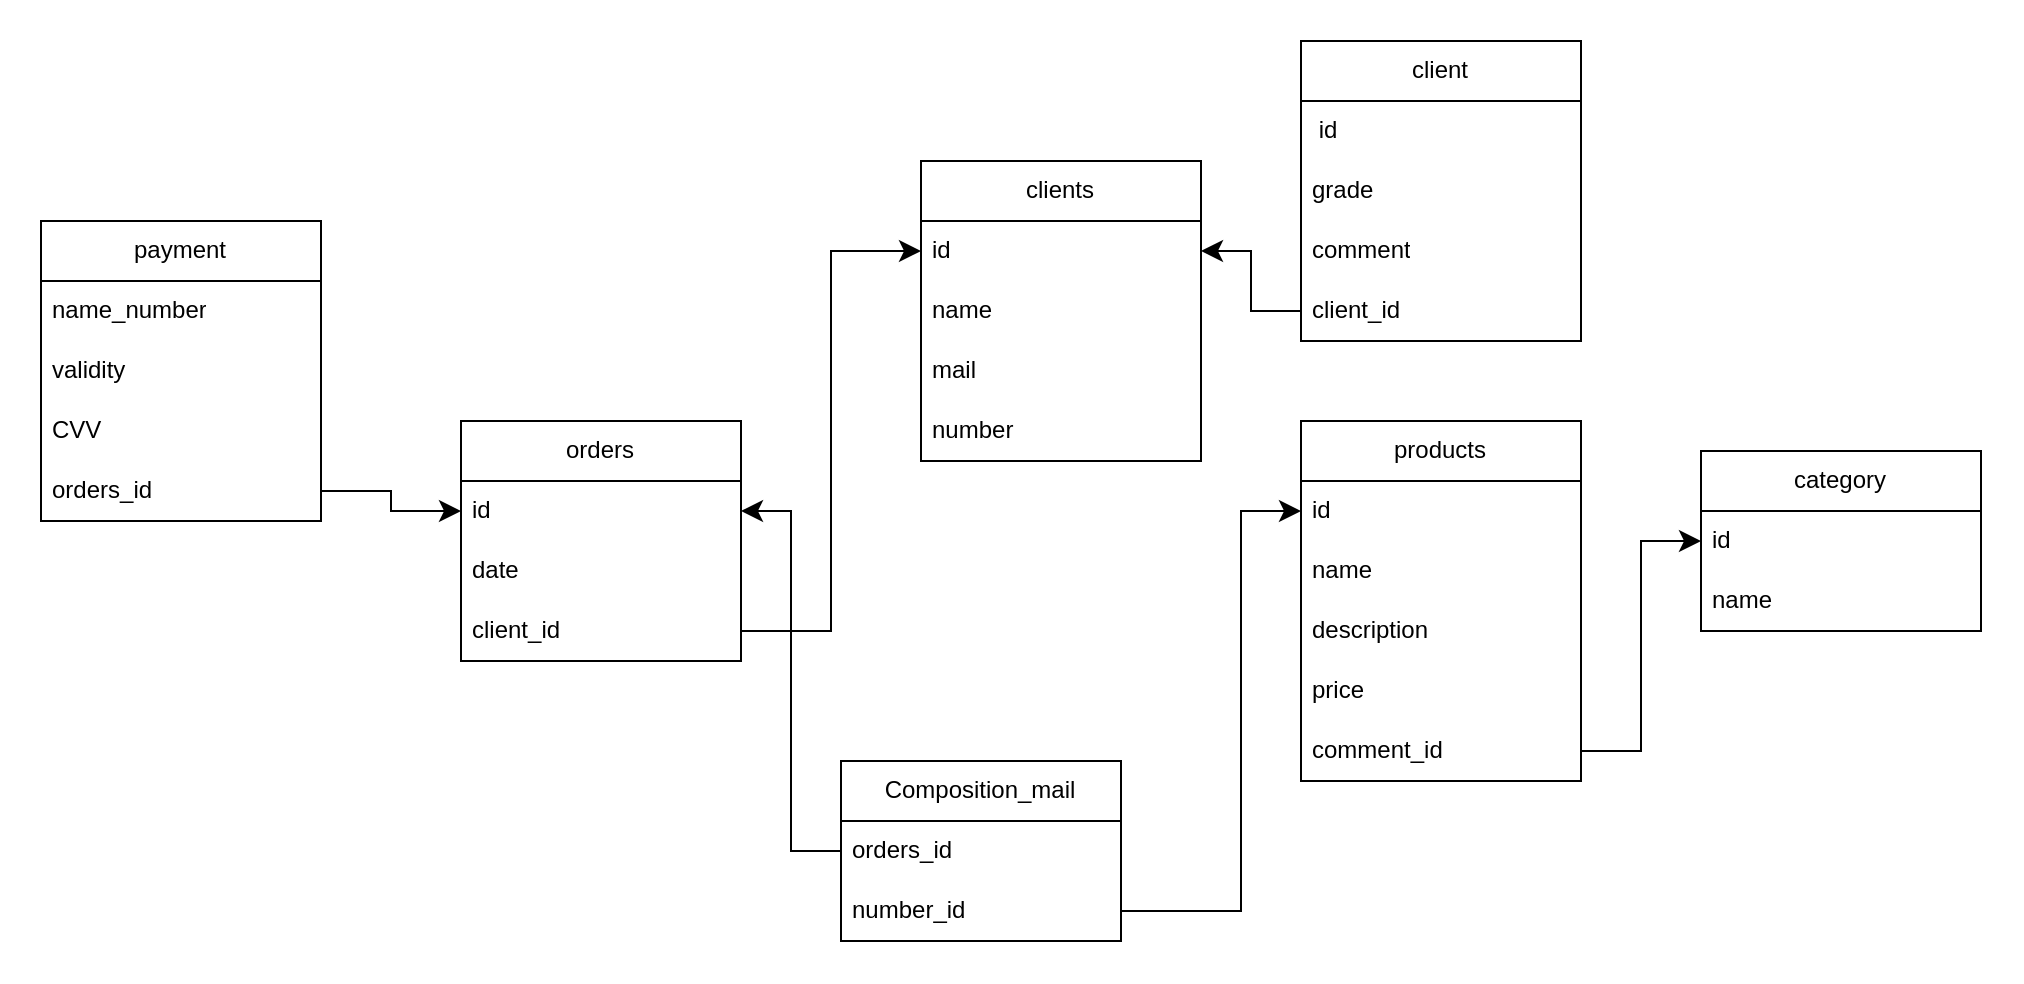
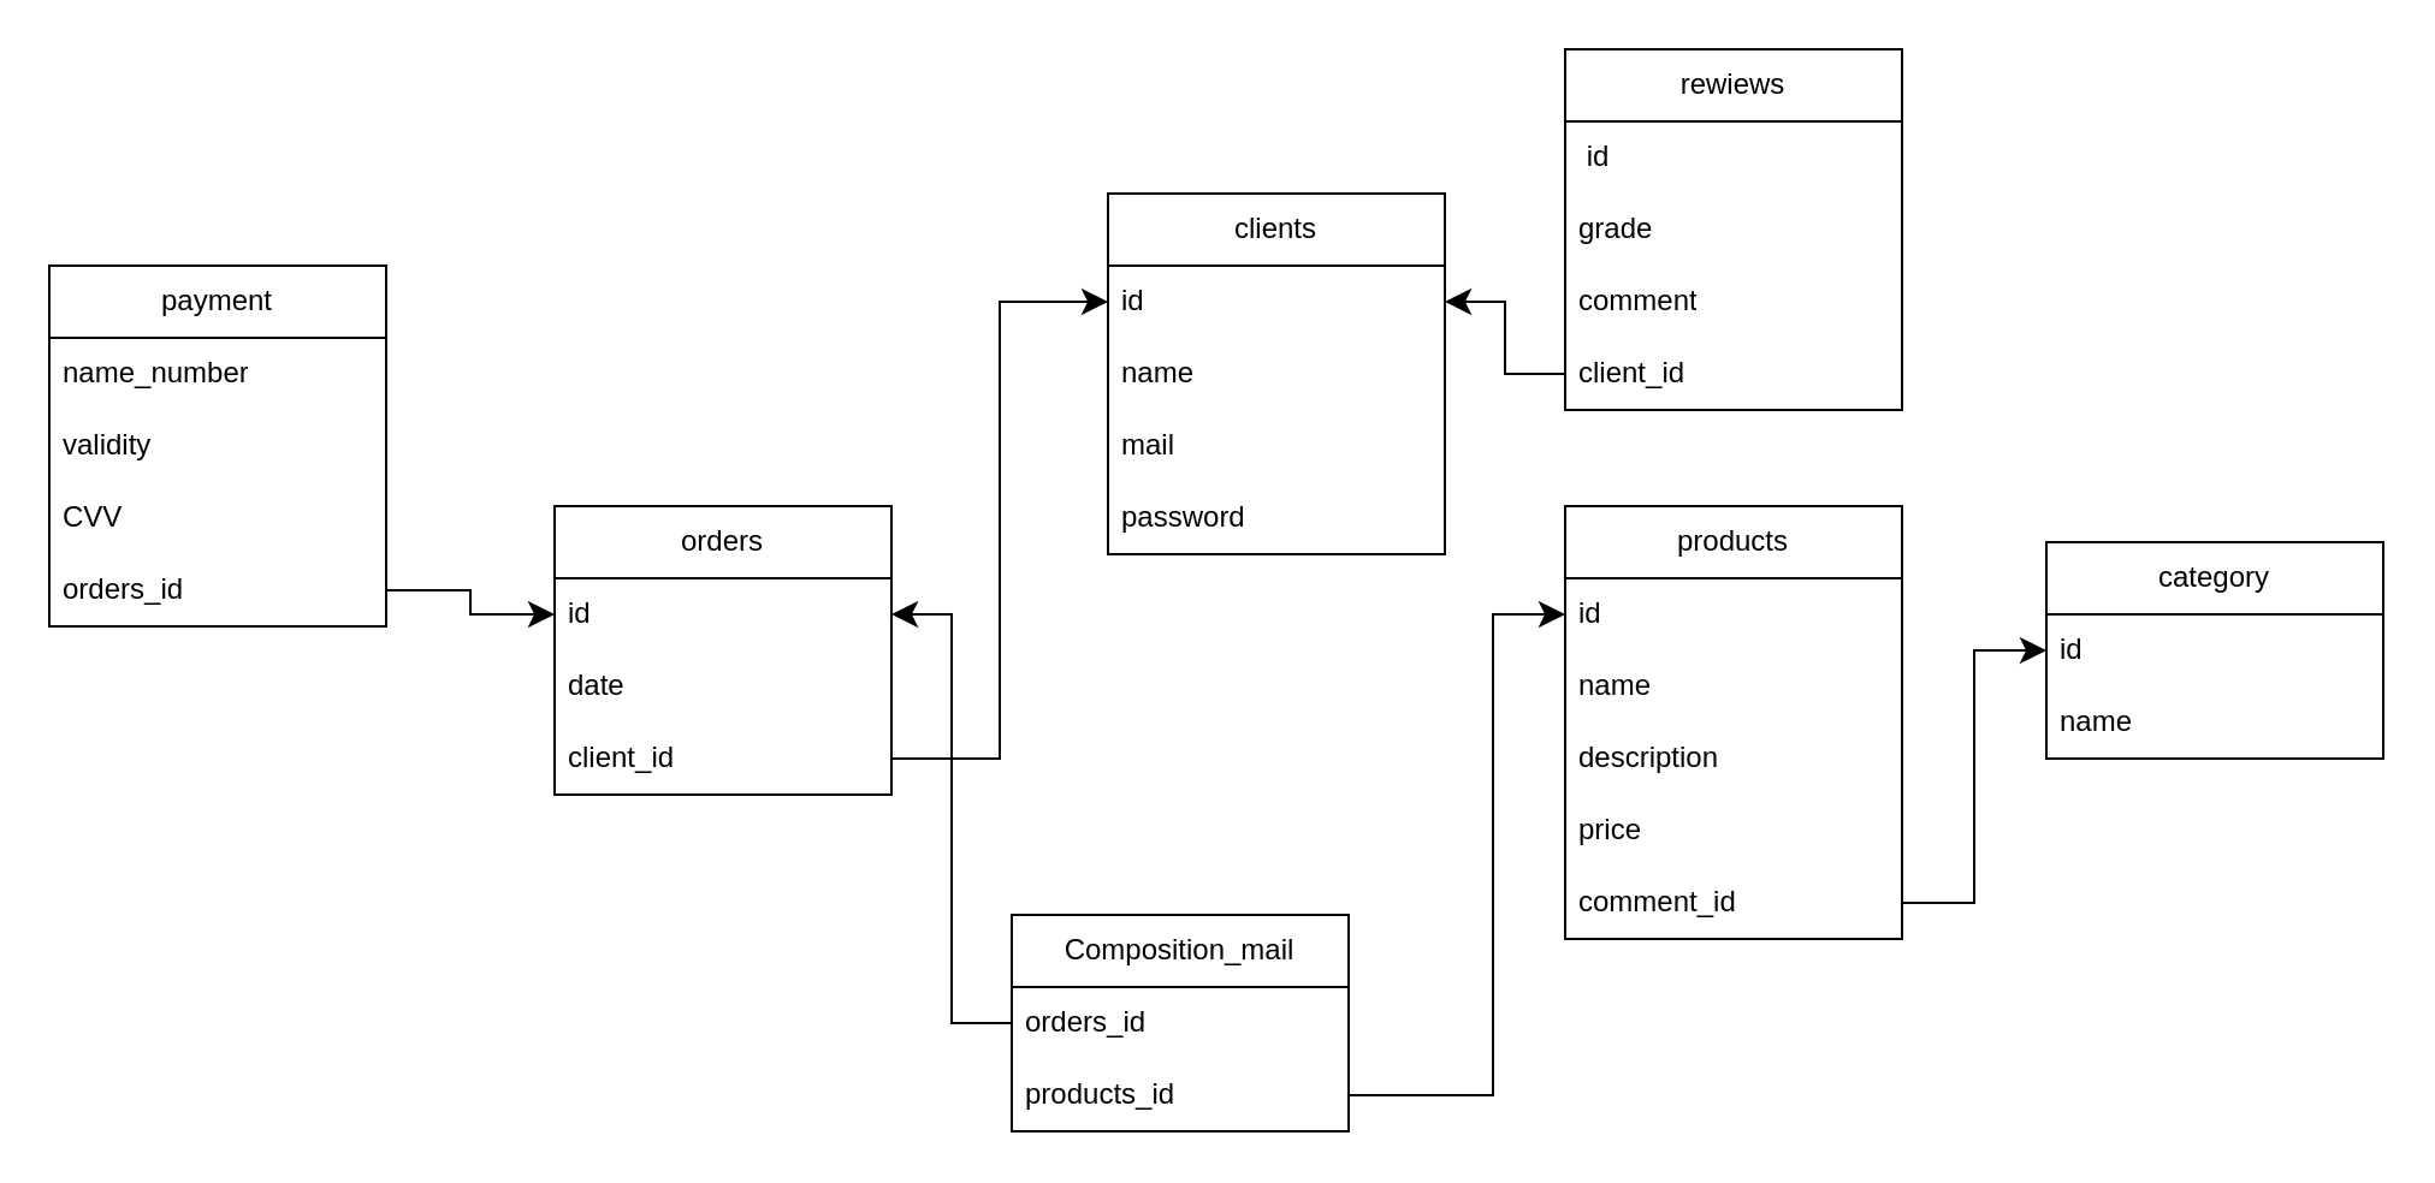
  <mxCell id="0" />
  <mxCell id="1" parent="0" />
  <mxCell id="2" value="clients" style="swimlane;fontStyle=0;childLayout=stackLayout;horizontal=1;startSize=30;horizontalStack=0;resizeParent=1;resizeParentMax=0;resizeLast=0;collapsible=1;marginBottom=0;whiteSpace=wrap;html=1;" parent="1" vertex="1"><mxGeometry x="460" y="80" width="140" height="150" as="geometry" /></mxCell>
  <mxCell id="3" value="id" style="text;strokeColor=none;fillColor=none;align=left;verticalAlign=middle;spacingLeft=4;spacingRight=4;overflow=hidden;points=[[0,0.5],[1,0.5]];portConstraint=eastwest;rotatable=0;whiteSpace=wrap;html=1;" parent="2" vertex="1"><mxGeometry y="30" width="140" height="30" as="geometry" /></mxCell>
  <mxCell id="4" value="name" style="text;strokeColor=none;fillColor=none;align=left;verticalAlign=middle;spacingLeft=4;spacingRight=4;overflow=hidden;points=[[0,0.5],[1,0.5]];portConstraint=eastwest;rotatable=0;whiteSpace=wrap;html=1;" parent="2" vertex="1"><mxGeometry y="60" width="140" height="30" as="geometry" /></mxCell>
  <mxCell id="5" value="mail" style="text;strokeColor=none;fillColor=none;align=left;verticalAlign=middle;spacingLeft=4;spacingRight=4;overflow=hidden;points=[[0,0.5],[1,0.5]];portConstraint=eastwest;rotatable=0;whiteSpace=wrap;html=1;" parent="2" vertex="1"><mxGeometry y="90" width="140" height="30" as="geometry" /></mxCell>
- <mxCell id="6" value="number" style="text;strokeColor=none;fillColor=none;align=left;verticalAlign=middle;spacingLeft=4;spacingRight=4;overflow=hidden;points=[[0,0.5],[1,0.5]];portConstraint=eastwest;rotatable=0;whiteSpace=wrap;html=1;" parent="2" vertex="1"><mxGeometry y="120" width="140" height="30" as="geometry" /></mxCell>
+ <mxCell id="6" value="password" style="text;strokeColor=none;fillColor=none;align=left;verticalAlign=middle;spacingLeft=4;spacingRight=4;overflow=hidden;points=[[0,0.5],[1,0.5]];portConstraint=eastwest;rotatable=0;whiteSpace=wrap;html=1;" parent="2" vertex="1"><mxGeometry y="120" width="140" height="30" as="geometry" /></mxCell>
  <mxCell id="7" value="category" style="swimlane;fontStyle=0;childLayout=stackLayout;horizontal=1;startSize=30;horizontalStack=0;resizeParent=1;resizeParentMax=0;resizeLast=0;collapsible=1;marginBottom=0;whiteSpace=wrap;html=1;" parent="1" vertex="1"><mxGeometry x="850" y="225" width="140" height="90" as="geometry" /></mxCell>
  <mxCell id="8" value="id" style="text;strokeColor=none;fillColor=none;align=left;verticalAlign=middle;spacingLeft=4;spacingRight=4;overflow=hidden;points=[[0,0.5],[1,0.5]];portConstraint=eastwest;rotatable=0;whiteSpace=wrap;html=1;" parent="7" vertex="1"><mxGeometry y="30" width="140" height="30" as="geometry" /></mxCell>
  <mxCell id="9" value="name" style="text;strokeColor=none;fillColor=none;align=left;verticalAlign=middle;spacingLeft=4;spacingRight=4;overflow=hidden;points=[[0,0.5],[1,0.5]];portConstraint=eastwest;rotatable=0;whiteSpace=wrap;html=1;" parent="7" vertex="1"><mxGeometry y="60" width="140" height="30" as="geometry" /></mxCell>
  <mxCell id="10" value="products" style="swimlane;fontStyle=0;childLayout=stackLayout;horizontal=1;startSize=30;horizontalStack=0;resizeParent=1;resizeParentMax=0;resizeLast=0;collapsible=1;marginBottom=0;whiteSpace=wrap;html=1;" parent="1" vertex="1"><mxGeometry x="650" y="210" width="140" height="180" as="geometry" /></mxCell>
  <mxCell id="11" value="id" style="text;strokeColor=none;fillColor=none;align=left;verticalAlign=middle;spacingLeft=4;spacingRight=4;overflow=hidden;points=[[0,0.5],[1,0.5]];portConstraint=eastwest;rotatable=0;whiteSpace=wrap;html=1;" parent="10" vertex="1"><mxGeometry y="30" width="140" height="30" as="geometry" /></mxCell>
  <mxCell id="12" value="name" style="text;strokeColor=none;fillColor=none;align=left;verticalAlign=middle;spacingLeft=4;spacingRight=4;overflow=hidden;points=[[0,0.5],[1,0.5]];portConstraint=eastwest;rotatable=0;whiteSpace=wrap;html=1;" parent="10" vertex="1"><mxGeometry y="60" width="140" height="30" as="geometry" /></mxCell>
  <mxCell id="13" value="description" style="text;strokeColor=none;fillColor=none;align=left;verticalAlign=middle;spacingLeft=4;spacingRight=4;overflow=hidden;points=[[0,0.5],[1,0.5]];portConstraint=eastwest;rotatable=0;whiteSpace=wrap;html=1;" parent="10" vertex="1"><mxGeometry y="90" width="140" height="30" as="geometry" /></mxCell>
  <mxCell id="14" value="price" style="text;strokeColor=none;fillColor=none;align=left;verticalAlign=middle;spacingLeft=4;spacingRight=4;overflow=hidden;points=[[0,0.5],[1,0.5]];portConstraint=eastwest;rotatable=0;whiteSpace=wrap;html=1;" parent="10" vertex="1"><mxGeometry y="120" width="140" height="30" as="geometry" /></mxCell>
  <mxCell id="15" value="comment_id" style="text;strokeColor=none;fillColor=none;align=left;verticalAlign=middle;spacingLeft=4;spacingRight=4;overflow=hidden;points=[[0,0.5],[1,0.5]];portConstraint=eastwest;rotatable=0;whiteSpace=wrap;html=1;" parent="10" vertex="1"><mxGeometry y="150" width="140" height="30" as="geometry" /></mxCell>
  <mxCell id="16" value="orders" style="swimlane;fontStyle=0;childLayout=stackLayout;horizontal=1;startSize=30;horizontalStack=0;resizeParent=1;resizeParentMax=0;resizeLast=0;collapsible=1;marginBottom=0;whiteSpace=wrap;html=1;" parent="1" vertex="1"><mxGeometry x="230" y="210" width="140" height="120" as="geometry" /></mxCell>
  <mxCell id="17" value="id" style="text;strokeColor=none;fillColor=none;align=left;verticalAlign=middle;spacingLeft=4;spacingRight=4;overflow=hidden;points=[[0,0.5],[1,0.5]];portConstraint=eastwest;rotatable=0;whiteSpace=wrap;html=1;" parent="16" vertex="1"><mxGeometry y="30" width="140" height="30" as="geometry" /></mxCell>
  <mxCell id="18" value="date" style="text;strokeColor=none;fillColor=none;align=left;verticalAlign=middle;spacingLeft=4;spacingRight=4;overflow=hidden;points=[[0,0.5],[1,0.5]];portConstraint=eastwest;rotatable=0;whiteSpace=wrap;html=1;" parent="16" vertex="1"><mxGeometry y="60" width="140" height="30" as="geometry" /></mxCell>
  <mxCell id="19" value="client_id" style="text;strokeColor=none;fillColor=none;align=left;verticalAlign=middle;spacingLeft=4;spacingRight=4;overflow=hidden;points=[[0,0.5],[1,0.5]];portConstraint=eastwest;rotatable=0;whiteSpace=wrap;html=1;" parent="16" vertex="1"><mxGeometry y="90" width="140" height="30" as="geometry" /></mxCell>
  <mxCell id="20" value="Composition_mail" style="swimlane;fontStyle=0;childLayout=stackLayout;horizontal=1;startSize=30;horizontalStack=0;resizeParent=1;resizeParentMax=0;resizeLast=0;collapsible=1;marginBottom=0;whiteSpace=wrap;html=1;" parent="1" vertex="1"><mxGeometry x="420" y="380" width="140" height="90" as="geometry" /></mxCell>
  <mxCell id="21" value="orders_id" style="text;strokeColor=none;fillColor=none;align=left;verticalAlign=middle;spacingLeft=4;spacingRight=4;overflow=hidden;points=[[0,0.5],[1,0.5]];portConstraint=eastwest;rotatable=0;whiteSpace=wrap;html=1;" parent="20" vertex="1"><mxGeometry y="30" width="140" height="30" as="geometry" /></mxCell>
- <mxCell id="22" value="number_id" style="text;strokeColor=none;fillColor=none;align=left;verticalAlign=middle;spacingLeft=4;spacingRight=4;overflow=hidden;points=[[0,0.5],[1,0.5]];portConstraint=eastwest;rotatable=0;whiteSpace=wrap;html=1;" parent="20" vertex="1"><mxGeometry y="60" width="140" height="30" as="geometry" /></mxCell>
+ <mxCell id="22" value="products_id" style="text;strokeColor=none;fillColor=none;align=left;verticalAlign=middle;spacingLeft=4;spacingRight=4;overflow=hidden;points=[[0,0.5],[1,0.5]];portConstraint=eastwest;rotatable=0;whiteSpace=wrap;html=1;" parent="20" vertex="1"><mxGeometry y="60" width="140" height="30" as="geometry" /></mxCell>
  <mxCell id="23" value="" style="edgeStyle=elbowEdgeStyle;elbow=horizontal;endArrow=classic;html=1;curved=0;rounded=0;endSize=8;startSize=8;exitX=1;exitY=0.5;exitDx=0;exitDy=0;entryX=0;entryY=0.5;entryDx=0;entryDy=0;" parent="1" source="19" target="3" edge="1"><mxGeometry width="50" height="50" relative="1" as="geometry"><mxPoint x="550" y="410" as="sourcePoint" /><mxPoint x="600" y="360" as="targetPoint" /></mxGeometry></mxCell>
  <mxCell id="24" value="" style="edgeStyle=elbowEdgeStyle;elbow=horizontal;endArrow=classic;html=1;curved=0;rounded=0;endSize=8;startSize=8;exitX=1;exitY=0.5;exitDx=0;exitDy=0;entryX=0;entryY=0.5;entryDx=0;entryDy=0;" parent="1" source="15" target="8" edge="1"><mxGeometry width="50" height="50" relative="1" as="geometry"><mxPoint x="550" y="410" as="sourcePoint" /><mxPoint x="600" y="360" as="targetPoint" /></mxGeometry></mxCell>
  <mxCell id="25" value="" style="edgeStyle=elbowEdgeStyle;elbow=horizontal;endArrow=classic;html=1;curved=0;rounded=0;endSize=8;startSize=8;exitX=1;exitY=0.5;exitDx=0;exitDy=0;entryX=0;entryY=0.5;entryDx=0;entryDy=0;" parent="1" source="22" target="11" edge="1"><mxGeometry width="50" height="50" relative="1" as="geometry"><mxPoint x="630" y="500" as="sourcePoint" /><mxPoint x="640" y="260" as="targetPoint" /><Array as="points"><mxPoint x="620" y="380" /></Array></mxGeometry></mxCell>
  <mxCell id="26" value="" style="edgeStyle=elbowEdgeStyle;elbow=horizontal;endArrow=classic;html=1;curved=0;rounded=0;endSize=8;startSize=8;exitX=0;exitY=0.5;exitDx=0;exitDy=0;entryX=1;entryY=0.5;entryDx=0;entryDy=0;" parent="1" source="21" target="17" edge="1"><mxGeometry width="50" height="50" relative="1" as="geometry"><mxPoint x="670" y="410" as="sourcePoint" /><mxPoint x="360" y="470" as="targetPoint" /></mxGeometry></mxCell>
  <mxCell id="27" value="payment" style="swimlane;fontStyle=0;childLayout=stackLayout;horizontal=1;startSize=30;horizontalStack=0;resizeParent=1;resizeParentMax=0;resizeLast=0;collapsible=1;marginBottom=0;whiteSpace=wrap;html=1;" parent="1" vertex="1"><mxGeometry x="20" y="110" width="140" height="150" as="geometry" /></mxCell>
  <mxCell id="28" value="name_number" style="text;strokeColor=none;fillColor=none;align=left;verticalAlign=middle;spacingLeft=4;spacingRight=4;overflow=hidden;points=[[0,0.5],[1,0.5]];portConstraint=eastwest;rotatable=0;whiteSpace=wrap;html=1;" parent="27" vertex="1"><mxGeometry y="30" width="140" height="30" as="geometry" /></mxCell>
  <mxCell id="29" value="validity" style="text;strokeColor=none;fillColor=none;align=left;verticalAlign=middle;spacingLeft=4;spacingRight=4;overflow=hidden;points=[[0,0.5],[1,0.5]];portConstraint=eastwest;rotatable=0;whiteSpace=wrap;html=1;" parent="27" vertex="1"><mxGeometry y="60" width="140" height="30" as="geometry" /></mxCell>
  <mxCell id="30" value="CVV" style="text;strokeColor=none;fillColor=none;align=left;verticalAlign=middle;spacingLeft=4;spacingRight=4;overflow=hidden;points=[[0,0.5],[1,0.5]];portConstraint=eastwest;rotatable=0;whiteSpace=wrap;html=1;" parent="27" vertex="1"><mxGeometry y="90" width="140" height="30" as="geometry" /></mxCell>
  <mxCell id="31" value="orders_id" style="text;strokeColor=none;fillColor=none;align=left;verticalAlign=middle;spacingLeft=4;spacingRight=4;overflow=hidden;points=[[0,0.5],[1,0.5]];portConstraint=eastwest;rotatable=0;whiteSpace=wrap;html=1;" parent="27" vertex="1"><mxGeometry y="120" width="140" height="30" as="geometry" /></mxCell>
- <mxCell id="32" value="client" style="swimlane;fontStyle=0;childLayout=stackLayout;horizontal=1;startSize=30;horizontalStack=0;resizeParent=1;resizeParentMax=0;resizeLast=0;collapsible=1;marginBottom=0;whiteSpace=wrap;html=1;" parent="1" vertex="1"><mxGeometry x="650" y="20" width="140" height="150" as="geometry" /></mxCell>
+ <mxCell id="32" value="rewiews" style="swimlane;fontStyle=0;childLayout=stackLayout;horizontal=1;startSize=30;horizontalStack=0;resizeParent=1;resizeParentMax=0;resizeLast=0;collapsible=1;marginBottom=0;whiteSpace=wrap;html=1;" parent="1" vertex="1"><mxGeometry x="650" y="20" width="140" height="150" as="geometry" /></mxCell>
  <mxCell id="33" value="&amp;nbsp;id" style="text;strokeColor=none;fillColor=none;align=left;verticalAlign=middle;spacingLeft=4;spacingRight=4;overflow=hidden;points=[[0,0.5],[1,0.5]];portConstraint=eastwest;rotatable=0;whiteSpace=wrap;html=1;" parent="32" vertex="1"><mxGeometry y="30" width="140" height="30" as="geometry" /></mxCell>
  <mxCell id="34" value="grade" style="text;strokeColor=none;fillColor=none;align=left;verticalAlign=middle;spacingLeft=4;spacingRight=4;overflow=hidden;points=[[0,0.5],[1,0.5]];portConstraint=eastwest;rotatable=0;whiteSpace=wrap;html=1;" parent="32" vertex="1"><mxGeometry y="60" width="140" height="30" as="geometry" /></mxCell>
  <mxCell id="35" value="comment" style="text;strokeColor=none;fillColor=none;align=left;verticalAlign=middle;spacingLeft=4;spacingRight=4;overflow=hidden;points=[[0,0.5],[1,0.5]];portConstraint=eastwest;rotatable=0;whiteSpace=wrap;html=1;" parent="32" vertex="1"><mxGeometry y="90" width="140" height="30" as="geometry" /></mxCell>
  <mxCell id="36" value="client_id" style="text;strokeColor=none;fillColor=none;align=left;verticalAlign=middle;spacingLeft=4;spacingRight=4;overflow=hidden;points=[[0,0.5],[1,0.5]];portConstraint=eastwest;rotatable=0;whiteSpace=wrap;html=1;" parent="32" vertex="1"><mxGeometry y="120" width="140" height="30" as="geometry" /></mxCell>
  <mxCell id="37" value="" style="edgeStyle=elbowEdgeStyle;elbow=horizontal;endArrow=classic;html=1;curved=0;rounded=0;endSize=8;startSize=8;exitX=1;exitY=0.5;exitDx=0;exitDy=0;entryX=0;entryY=0.5;entryDx=0;entryDy=0;" parent="1" source="31" target="17" edge="1"><mxGeometry width="50" height="50" relative="1" as="geometry"><mxPoint x="490" y="240" as="sourcePoint" /><mxPoint x="540" y="190" as="targetPoint" /></mxGeometry></mxCell>
  <mxCell id="38" value="" style="edgeStyle=elbowEdgeStyle;elbow=horizontal;endArrow=classic;html=1;curved=0;rounded=0;endSize=8;startSize=8;exitX=0;exitY=0.5;exitDx=0;exitDy=0;" parent="1" source="36" target="3" edge="1"><mxGeometry width="50" height="50" relative="1" as="geometry"><mxPoint x="740" y="240" as="sourcePoint" /><mxPoint x="790" y="190" as="targetPoint" /></mxGeometry></mxCell>
